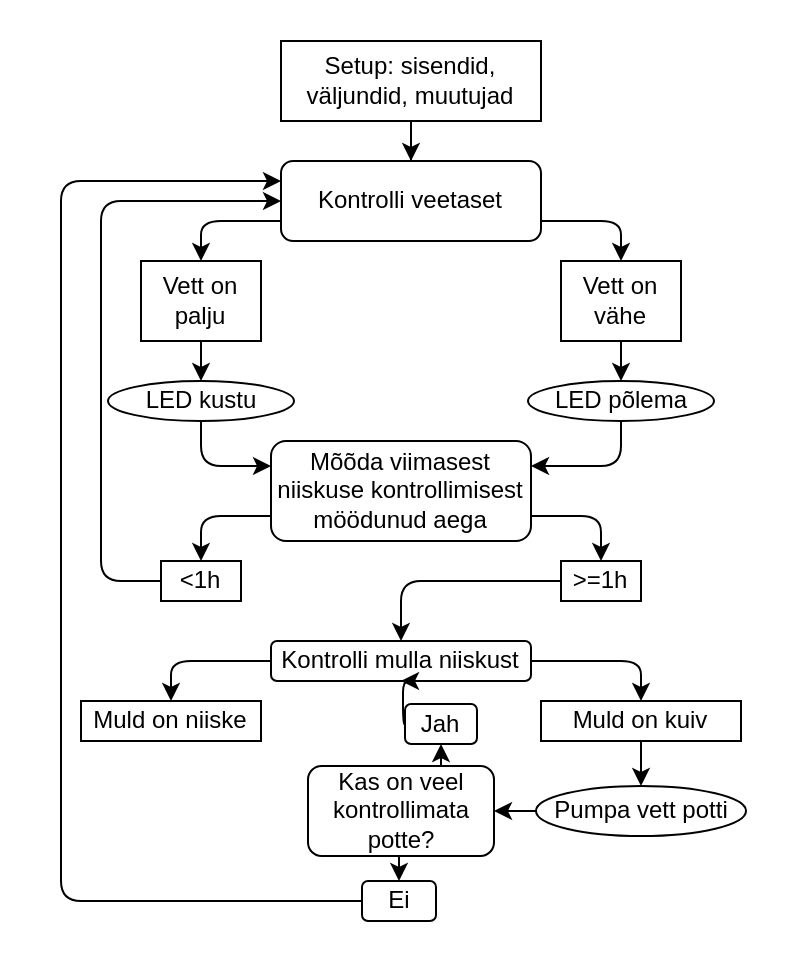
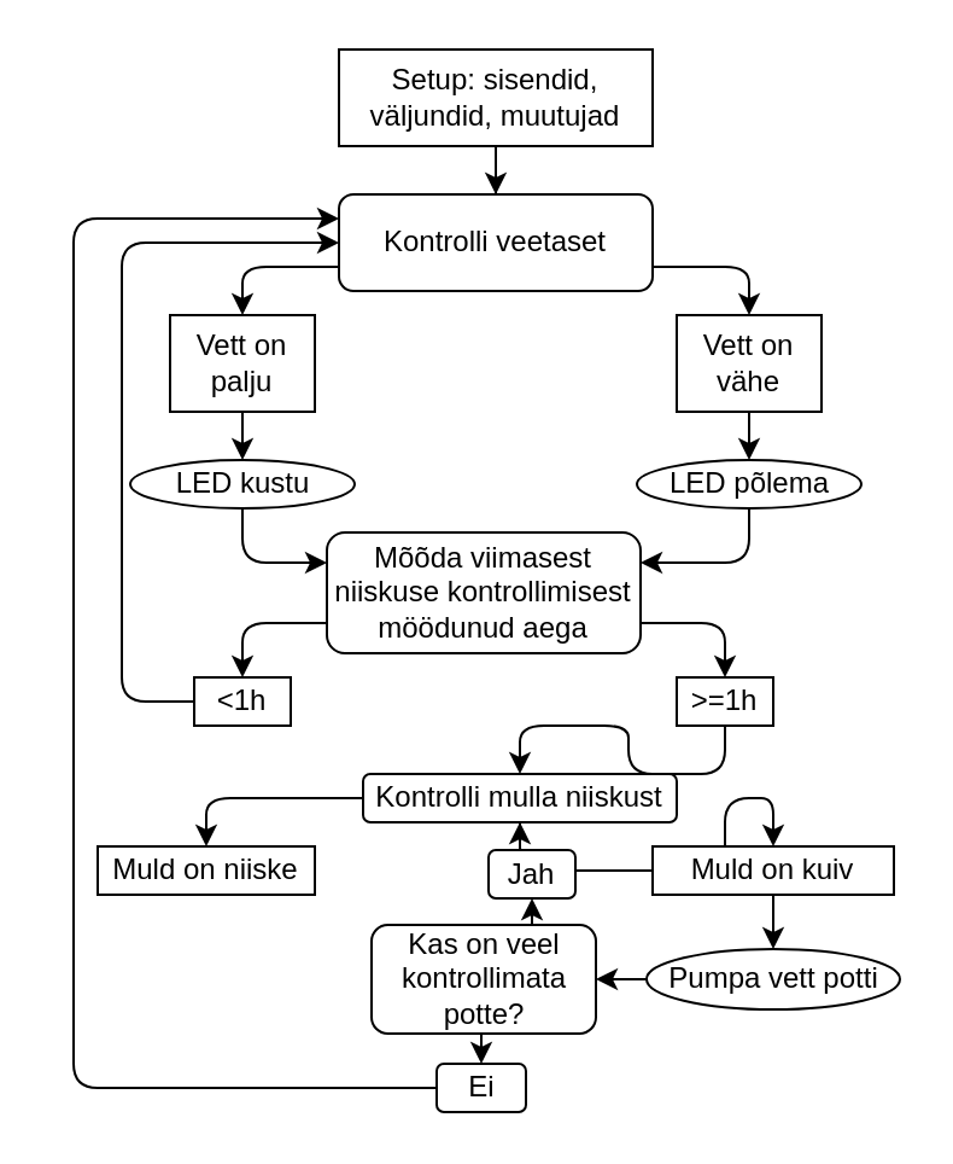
  <mxCell id="0" />
  <mxCell id="1" parent="0" />
  <mxCell id="2" style="edgeStyle=orthogonalEdgeStyle;rounded=0;orthogonalLoop=1;jettySize=auto;html=1;entryX=0.5;entryY=0;entryDx=0;entryDy=0;" parent="1" source="3" target="6" edge="1"><mxGeometry relative="1" as="geometry" /></mxCell>
  <mxCell id="3" value="Setup: sisendid, väljundid, muutujad" style="rounded=0;whiteSpace=wrap;html=1;" parent="1" vertex="1"><mxGeometry x="140" y="20" width="130" height="40" as="geometry" /></mxCell>
  <mxCell id="4" style="edgeStyle=orthogonalEdgeStyle;rounded=1;orthogonalLoop=1;jettySize=auto;html=1;entryX=0.5;entryY=0;entryDx=0;entryDy=0;" parent="1" source="6" target="8" edge="1"><mxGeometry relative="1" as="geometry"><Array as="points"><mxPoint x="100" y="110" /></Array></mxGeometry></mxCell>
  <mxCell id="5" style="edgeStyle=orthogonalEdgeStyle;orthogonalLoop=1;jettySize=auto;html=1;entryX=0.5;entryY=0;entryDx=0;entryDy=0;rounded=1;" parent="1" source="6" target="10" edge="1"><mxGeometry relative="1" as="geometry"><Array as="points"><mxPoint x="310" y="110" /></Array></mxGeometry></mxCell>
  <mxCell id="6" value="Kontrolli veetaset" style="rounded=1;whiteSpace=wrap;html=1;" parent="1" vertex="1"><mxGeometry x="140" y="80" width="130" height="40" as="geometry" /></mxCell>
  <mxCell id="7" style="edgeStyle=orthogonalEdgeStyle;rounded=0;orthogonalLoop=1;jettySize=auto;html=1;entryX=0.5;entryY=0;entryDx=0;entryDy=0;" parent="1" source="8" edge="1"><mxGeometry relative="1" as="geometry"><mxPoint x="100" y="189.857" as="targetPoint" /></mxGeometry></mxCell>
  <mxCell id="8" value="Vett on palju" style="rounded=0;whiteSpace=wrap;html=1;" parent="1" vertex="1"><mxGeometry x="70" y="130" width="60" height="40" as="geometry" /></mxCell>
  <mxCell id="9" style="edgeStyle=orthogonalEdgeStyle;rounded=0;orthogonalLoop=1;jettySize=auto;html=1;entryX=0.5;entryY=0;entryDx=0;entryDy=0;" parent="1" source="10" edge="1"><mxGeometry relative="1" as="geometry"><mxPoint x="310" y="189.857" as="targetPoint" /></mxGeometry></mxCell>
  <mxCell id="10" value="Vett on vähe" style="rounded=0;whiteSpace=wrap;html=1;" parent="1" vertex="1"><mxGeometry x="280" y="130" width="60" height="40" as="geometry" /></mxCell>
  <mxCell id="11" style="edgeStyle=orthogonalEdgeStyle;rounded=1;orthogonalLoop=1;jettySize=auto;html=1;exitX=0;exitY=0.75;exitDx=0;exitDy=0;entryX=0.5;entryY=0;entryDx=0;entryDy=0;" parent="1" source="13" target="15" edge="1"><mxGeometry relative="1" as="geometry" /></mxCell>
  <mxCell id="12" style="edgeStyle=orthogonalEdgeStyle;rounded=1;orthogonalLoop=1;jettySize=auto;html=1;exitX=1;exitY=0.75;exitDx=0;exitDy=0;entryX=0.5;entryY=0;entryDx=0;entryDy=0;" parent="1" source="13" target="17" edge="1"><mxGeometry relative="1" as="geometry" /></mxCell>
  <mxCell id="13" value="Mõõda viimasest niiskuse kontrollimisest möödunud aega" style="rounded=1;whiteSpace=wrap;html=1;" parent="1" vertex="1"><mxGeometry x="135" y="220" width="130" height="50" as="geometry" /></mxCell>
  <mxCell id="14" style="edgeStyle=elbowEdgeStyle;rounded=1;orthogonalLoop=1;jettySize=auto;html=1;entryX=0;entryY=0.5;entryDx=0;entryDy=0;startArrow=none;startFill=0;endArrow=classic;endFill=1;targetPerimeterSpacing=0;strokeWidth=1;" parent="1" source="15" target="6" edge="1"><mxGeometry relative="1" as="geometry"><Array as="points"><mxPoint x="50" y="120" /></Array></mxGeometry></mxCell>
  <mxCell id="15" value="&amp;lt;1h" style="rounded=0;whiteSpace=wrap;html=1;" parent="1" vertex="1"><mxGeometry x="80" y="280" width="40" height="20" as="geometry" /></mxCell>
  <mxCell id="16" style="edgeStyle=orthogonalEdgeStyle;rounded=1;orthogonalLoop=1;jettySize=auto;html=1;" parent="1" source="17" target="20" edge="1"><mxGeometry relative="1" as="geometry" /></mxCell>
  <mxCell id="17" value="&amp;gt;=1h" style="rounded=0;whiteSpace=wrap;html=1;" parent="1" vertex="1"><mxGeometry x="280" y="280" width="40" height="20" as="geometry" /></mxCell>
  <mxCell id="18" style="edgeStyle=orthogonalEdgeStyle;rounded=1;orthogonalLoop=1;jettySize=auto;html=1;entryX=0.5;entryY=0;entryDx=0;entryDy=0;" parent="1" source="20" target="23" edge="1"><mxGeometry relative="1" as="geometry" /></mxCell>
  <mxCell id="19" style="edgeStyle=orthogonalEdgeStyle;rounded=1;orthogonalLoop=1;jettySize=auto;html=1;entryX=0.5;entryY=0;entryDx=0;entryDy=0;" parent="1" source="20" target="21" edge="1"><mxGeometry relative="1" as="geometry" /></mxCell>
- <mxCell id="20" value="Kontrolli mulla niiskust" style="rounded=1;whiteSpace=wrap;html=1;" parent="1" vertex="1"><mxGeometry x="135" y="320" width="130" height="20" as="geometry" /></mxCell>
+ <mxCell id="20" value="Kontrolli mulla niiskust" style="rounded=1;whiteSpace=wrap;html=1;" parent="1" vertex="1"><mxGeometry x="150" y="320" width="130" height="20" as="geometry" /></mxCell>
  <mxCell id="21" value="Muld on niiske" style="rounded=0;whiteSpace=wrap;html=1;" parent="1" vertex="1"><mxGeometry x="40" y="350" width="90" height="20" as="geometry" /></mxCell>
  <mxCell id="22" style="edgeStyle=elbowEdgeStyle;rounded=1;orthogonalLoop=1;jettySize=auto;html=1;entryX=0.5;entryY=0;entryDx=0;entryDy=0;startArrow=none;startFill=0;endArrow=classic;endFill=1;targetPerimeterSpacing=0;strokeWidth=1;" parent="1" source="23" target="34" edge="1"><mxGeometry relative="1" as="geometry" /></mxCell>
  <mxCell id="23" value="Muld on kuiv" style="rounded=0;whiteSpace=wrap;html=1;" parent="1" vertex="1"><mxGeometry x="270" y="350" width="100" height="20" as="geometry" /></mxCell>
  <mxCell id="24" style="edgeStyle=orthogonalEdgeStyle;rounded=1;orthogonalLoop=1;jettySize=auto;html=1;entryX=0;entryY=0.25;entryDx=0;entryDy=0;" parent="1" source="25" target="13" edge="1"><mxGeometry relative="1" as="geometry" /></mxCell>
  <mxCell id="25" value="LED kustu" style="ellipse;whiteSpace=wrap;html=1;rounded=0;" parent="1" vertex="1"><mxGeometry x="53.5" y="190" width="93" height="20" as="geometry" /></mxCell>
  <mxCell id="26" style="edgeStyle=orthogonalEdgeStyle;rounded=1;orthogonalLoop=1;jettySize=auto;html=1;entryX=1;entryY=0.25;entryDx=0;entryDy=0;" parent="1" source="27" target="13" edge="1"><mxGeometry relative="1" as="geometry" /></mxCell>
  <mxCell id="27" value="LED põlema" style="ellipse;whiteSpace=wrap;html=1;rounded=0;" parent="1" vertex="1"><mxGeometry x="263.5" y="190" width="93" height="20" as="geometry" /></mxCell>
  <mxCell id="28" style="edgeStyle=elbowEdgeStyle;rounded=1;orthogonalLoop=1;jettySize=auto;html=1;entryX=0.5;entryY=1;entryDx=0;entryDy=0;startArrow=none;startFill=0;endArrow=classic;endFill=1;targetPerimeterSpacing=0;strokeWidth=1;" parent="1" source="35" target="20" edge="1"><mxGeometry relative="1" as="geometry" /></mxCell>
  <mxCell id="29" style="edgeStyle=elbowEdgeStyle;rounded=1;orthogonalLoop=1;jettySize=auto;html=1;entryX=0.5;entryY=0;entryDx=0;entryDy=0;startArrow=none;startFill=0;endArrow=classic;endFill=1;targetPerimeterSpacing=0;strokeWidth=1;" parent="1" source="30" target="32" edge="1"><mxGeometry relative="1" as="geometry" /></mxCell>
  <mxCell id="30" value="Kas on veel kontrollimata potte?" style="rounded=1;whiteSpace=wrap;html=1;" parent="1" vertex="1"><mxGeometry x="153.5" y="382.5" width="93" height="45" as="geometry" /></mxCell>
  <mxCell id="31" style="edgeStyle=elbowEdgeStyle;rounded=1;orthogonalLoop=1;jettySize=auto;html=1;entryX=0;entryY=0.25;entryDx=0;entryDy=0;startArrow=none;startFill=0;endArrow=classic;endFill=1;targetPerimeterSpacing=0;strokeWidth=1;" parent="1" source="32" target="6" edge="1"><mxGeometry relative="1" as="geometry"><Array as="points"><mxPoint x="30" y="240" /><mxPoint x="20" y="150" /></Array></mxGeometry></mxCell>
  <mxCell id="32" value="Ei" style="rounded=1;whiteSpace=wrap;html=1;" parent="1" vertex="1"><mxGeometry x="180.5" y="440" width="37" height="20" as="geometry" /></mxCell>
  <mxCell id="33" value="" style="edgeStyle=elbowEdgeStyle;rounded=1;orthogonalLoop=1;jettySize=auto;html=1;startArrow=none;startFill=0;endArrow=classic;endFill=1;targetPerimeterSpacing=0;strokeWidth=1;" parent="1" source="34" target="30" edge="1"><mxGeometry relative="1" as="geometry" /></mxCell>
  <mxCell id="34" value="Pumpa vett potti" style="ellipse;whiteSpace=wrap;html=1;rounded=0;" parent="1" vertex="1"><mxGeometry x="267.5" y="392.5" width="105" height="25" as="geometry" /></mxCell>
  <mxCell id="35" value="Jah" style="rounded=1;whiteSpace=wrap;html=1;" parent="1" vertex="1"><mxGeometry x="202" y="351.5" width="36" height="20" as="geometry" /></mxCell>
  <mxCell id="36" style="edgeStyle=elbowEdgeStyle;rounded=1;orthogonalLoop=1;jettySize=auto;html=1;entryX=0.5;entryY=1;entryDx=0;entryDy=0;startArrow=none;startFill=0;endArrow=classic;endFill=1;targetPerimeterSpacing=0;strokeWidth=1;" parent="1" source="30" target="35" edge="1"><mxGeometry relative="1" as="geometry"><mxPoint x="200" y="370" as="sourcePoint" /><mxPoint x="200" y="339.857" as="targetPoint" /></mxGeometry></mxCell>
